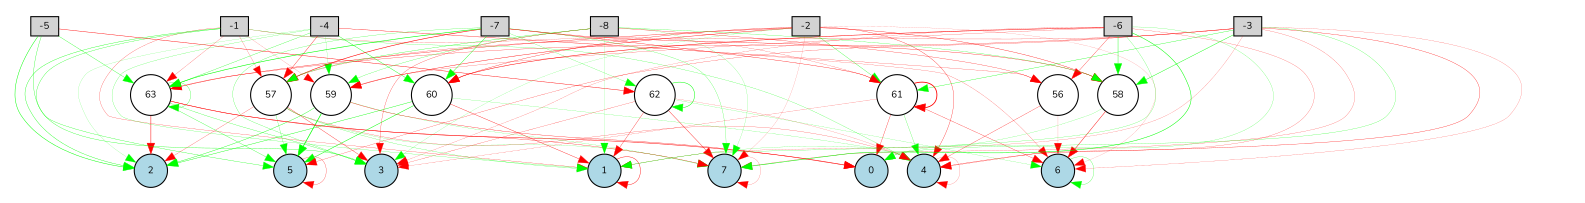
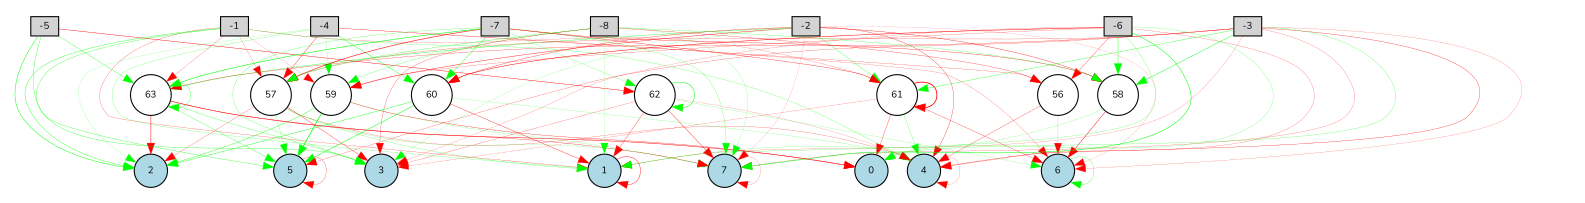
  digraph {
    fontname=Nunito
    node [fillcolor=lightgray fontname=Nunito fontsize=9 shape=circle style=filled]
    edge [color=red fontname=Nunito style=solid]
    -1 [height=0.2 shape=box width=0.2]
    1 [fillcolor=lightblue height=0.2 width=0.2]
    2 [fillcolor=lightblue height=0.2 width=0.2]
    4 [fillcolor=lightblue height=0.2 width=0.2]
    5 [fillcolor=lightblue height=0.2 width=0.2]
    57 [fillcolor=white height=0.2 width=0.2]
    59 [fillcolor=white height=0.2 width=0.2]
    61 [fillcolor=white height=0.2 width=0.2]
    63 [fillcolor=white height=0.2 width=0.2]
    3 [fillcolor=lightblue height=0.2 width=0.2]
    7 [fillcolor=lightblue height=0.2 width=0.2]
    0 [fillcolor=lightblue height=0.2 width=0.2]
    6 [fillcolor=lightblue height=0.2 width=0.2]
    -2 [height=0.2 shape=box width=0.2]
    58 [fillcolor=white height=0.2 width=0.2]
    60 [fillcolor=white height=0.2 width=0.2]
    -3 [height=0.2 shape=box width=0.2]
    62 [fillcolor=white height=0.2 width=0.2]
    -4 [height=0.2 shape=box width=0.2]
    56 [fillcolor=white height=0.2 width=0.2]
    -5 [height=0.2 shape=box width=0.2]
    -6 [height=0.2 shape=box width=0.2]
    -7 [height=0.2 shape=box width=0.2]
    -8 [height=0.2 shape=box width=0.2]
    -1 -> 1 [penwidth=0.2012558901116709]
    -1 -> 2 [color=green penwidth=0.3235309547642865]
    -1 -> 4 [color=green penwidth=0.20015496246264544]
    -1 -> 5 [color=green penwidth=0.27886469134285286]
    -1 -> 57 [penwidth=0.16448038732543263]
    -1 -> 59 [penwidth=0.12107042064150773]
    -1 -> 61 [penwidth=0.16369671936269115]
    -1 -> 63 [penwidth=0.17406265703473073]
    1 -> 1 [penwidth=0.38065986313837274]
    4 -> 4 [penwidth=0.1409558035274115]
    5 -> 5 [penwidth=0.22920199573716643]
    57 -> 1 [color=green penwidth=0.19760395844464682]
    57 -> 2 [penwidth=0.2077641466269823]
    57 -> 4 [penwidth=0.18841865527554602]
    57 -> 5 [color=green penwidth=0.21444191491881082]
    57 -> 3 [penwidth=0.27788329490738095]
    57 -> 7 [color=green penwidth=0.14298936620454927]
    59 -> 2 [color=green penwidth=0.34042735406424063]
    59 -> 5 [color=green penwidth=0.6683196411020335]
    59 -> 7 [color=green penwidth=0.15262588570382302]
    59 -> 0 [penwidth=0.2882522377236235]
    61 -> 4 [color=green penwidth=0.21258773776864942]
    61 -> 61 [penwidth=0.7761846312043187]
    61 -> 3 [penwidth=0.1448046367618387]
    61 -> 0 [penwidth=0.27680095647139996]
    61 -> 6 [penwidth=0.26804844368311753]
    63 -> 2 [penwidth=0.4548248750402515]
    63 -> 5 [color=green penwidth=0.2717344794447718]
    63 -> 63 [color=green penwidth=0.25711123526011986]
    63 -> 3 [color=green penwidth=0.2498495087107728]
    63 -> 7 [penwidth=0.27078839697280654]
    63 -> 0 [penwidth=0.4390545049051615]
    7 -> 7 [penwidth=0.14986767818316687]
    6 -> 6 [color=green penwidth=0.23402556036697356]
    -2 -> 4 [penwidth=0.2800889842837583]
    -2 -> 59 [penwidth=0.37382869673610375]
    -2 -> 61 [color=green penwidth=0.2748336163770999]
-   -2 -> 63 [penwidth=0.3150458272507566]
+   -2 -> 63 [color=green penwidth=0.3150458272507566]
    -2 -> 3 [color=green penwidth=0.12753225323537545]
    -2 -> 7 [penwidth=0.10516953153041504]
    -2 -> 6 [penwidth=0.10140935514172972]
    -2 -> 58 [penwidth=0.31828727110373284]
    -2 -> 60 [penwidth=0.28484694452519194]
    58 -> 1 [color=green penwidth=0.15282519522782073]
    58 -> 6 [penwidth=0.40059208131800894]
    60 -> 1 [penwidth=0.32096194284867896]
    60 -> 2 [color=green penwidth=0.3648575861539447]
    60 -> 4 [color=green penwidth=0.1524646672828196]
    60 -> 5 [color=green penwidth=0.4451603003729585]
    -3 -> 1 [penwidth=0.1433481528211707]
    -3 -> 4 [penwidth=0.2790164932411858]
    -3 -> 5 [penwidth=0.20781739705143631]
    -3 -> 57 [penwidth=0.19613692607318212]
    -3 -> 61 [color=green penwidth=0.29970916164119965]
    -3 -> 63 [penwidth=0.24250915165836204]
    -3 -> 7 [penwidth=0.17383586041640503]
    -3 -> 0 [color=green penwidth=0.20625329209262172]
    -3 -> 6 [penwidth=0.14604371975963754]
    -3 -> 58 [color=green penwidth=0.381781603926013]
    62 -> 1 [penwidth=0.286758225483658]
    62 -> 4 [penwidth=0.13144729280366693]
    62 -> 3 [penwidth=0.19940717388064194]
    62 -> 7 [penwidth=0.3406641387334326]
    62 -> 6 [color=green penwidth=0.13764274836894025]
    62 -> 62 [color=green penwidth=0.4474627830644966]
    -4 -> 1 [color=green penwidth=0.18521214740244332]
    -4 -> 2 [color=green penwidth=0.12389548264592429]
    -4 -> 57 [penwidth=0.3218503417523275]
    -4 -> 59 [color=green penwidth=0.13882735245296557]
-   -4 -> 63 [color=green penwidth=0.2635361610094962]
    -4 -> 6 [penwidth=0.17015846197083095]
    -4 -> 60 [color=green penwidth=0.355993139853642]
    -4 -> 56 [penwidth=0.19721570362696839]
    56 -> 4 [penwidth=0.2613447837133862]
    56 -> 6 [penwidth=0.10800225624183529]
    -5 -> 2 [color=green penwidth=0.43912396361230266]
    -5 -> 63 [color=green penwidth=0.28151236696134885]
    -5 -> 3 [color=green penwidth=0.2887917821861563]
    -5 -> 62 [penwidth=0.39147148773339835]
    -6 -> 1 [color=green penwidth=0.18644771950926498]
    -6 -> 4 [penwidth=0.17742937906349393]
    -6 -> 59 [penwidth=0.19265997325532486]
    -6 -> 3 [penwidth=0.15129096373962156]
    -6 -> 7 [color=green penwidth=0.46457582427254085]
    -6 -> 0 [color=green penwidth=0.17193489346917004]
    -6 -> 58 [color=green penwidth=0.35244330847477234]
    -6 -> 60 [penwidth=0.47214309107428254]
    -6 -> 56 [penwidth=0.26360881297693484]
    -7 -> 57 [penwidth=0.5319114277296113]
    -7 -> 61 [penwidth=0.3224644169329577]
    -7 -> 63 [color=green penwidth=0.5352739678399834]
    -7 -> 3 [color=green penwidth=0.21269736884563722]
    -7 -> 7 [color=green penwidth=0.2034295998168139]
    -7 -> 58 [penwidth=0.296340803512979]
    -7 -> 60 [color=green penwidth=0.3440300815133156]
    -7 -> 62 [color=green penwidth=0.1844529089006556]
    -8 -> 1 [color=green penwidth=0.11604566343206642]
    -8 -> 57 [color=green penwidth=0.26828466032891785]
    -8 -> 59 [color=green penwidth=0.2155902761557082]
    -8 -> 3 [penwidth=0.23170674992274917]
    -8 -> 7 [color=green penwidth=0.1416532676180452]
    -8 -> 58 [color=green penwidth=0.21795399345649402]
    -8 -> 56 [penwidth=0.250150840925066]
  }
